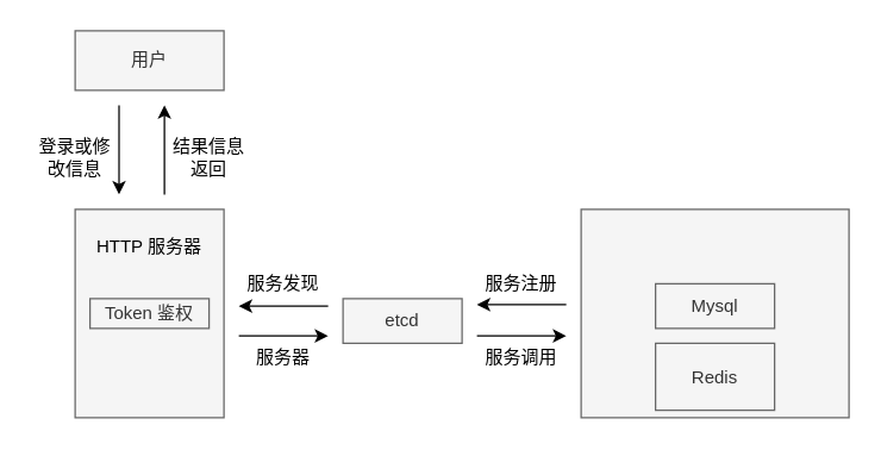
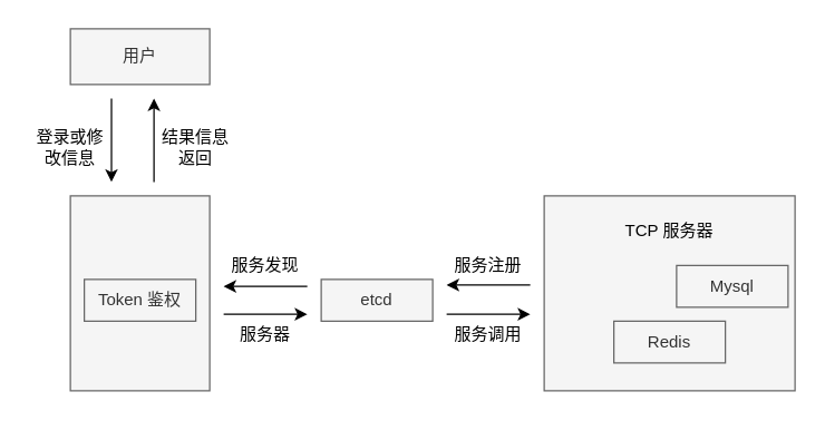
  <mxCell id="0" />
  <mxCell id="1" parent="0" />
  <mxCell id="2" value="" style="rounded=0;whiteSpace=wrap;html=1;fontColor=#333333;fillColor=#f5f5f5;strokeColor=#666666;" parent="1" vertex="1"><mxGeometry x="390" y="140" width="180" height="140" as="geometry" /></mxCell>
  <mxCell id="3" value="用户" style="rounded=0;whiteSpace=wrap;html=1;fillColor=#f5f5f5;fontColor=#333333;strokeColor=#666666;" parent="1" vertex="1"><mxGeometry x="50" y="20" width="100" height="40" as="geometry" /></mxCell>
  <mxCell id="4" value="" style="rounded=0;whiteSpace=wrap;html=1;fontColor=#333333;fillColor=#f5f5f5;strokeColor=#666666;" parent="1" vertex="1"><mxGeometry x="50" y="140" width="100" height="140" as="geometry" /></mxCell>
- <mxCell id="5" value="Mysql" style="rounded=0;whiteSpace=wrap;html=1;fillColor=#f5f5f5;fontColor=#333333;strokeColor=#666666;" parent="1" vertex="1"><mxGeometry x="440" y="190" width="80" height="30" as="geometry" /></mxCell>
- <mxCell id="6" value="Redis" style="rounded=0;whiteSpace=wrap;html=1;fillColor=#f5f5f5;fontColor=#333333;strokeColor=#666666;" parent="1" vertex="1"><mxGeometry x="440" y="230" width="80" height="45" as="geometry" /></mxCell>
+ <mxCell id="5" value="Mysql" style="rounded=0;whiteSpace=wrap;html=1;fillColor=#f5f5f5;fontColor=#333333;strokeColor=#666666;" parent="1" vertex="1"><mxGeometry x="485" y="190" width="80" height="30" as="geometry" /></mxCell>
+ <mxCell id="6" value="Redis" style="rounded=0;whiteSpace=wrap;html=1;fillColor=#f5f5f5;fontColor=#333333;strokeColor=#666666;" parent="1" vertex="1"><mxGeometry x="440" y="230" width="80" height="30" as="geometry" /></mxCell>
+ <mxCell id="7" value="TCP 服务器" style="text;html=1;align=center;verticalAlign=middle;whiteSpace=wrap;rounded=0;fontColor=#000000;" parent="1" vertex="1"><mxGeometry x="440" y="150" width="80" height="30" as="geometry" /></mxCell>
  <mxCell id="8" value="etcd" style="rounded=0;whiteSpace=wrap;html=1;fillColor=#f5f5f5;fontColor=#333333;strokeColor=#666666;" parent="1" vertex="1"><mxGeometry x="230" y="200" width="80" height="30" as="geometry" /></mxCell>
  <mxCell id="9" value="" style="endArrow=classic;html=1;fontColor=#000000;strokeColor=#000000;" parent="1" edge="1"><mxGeometry width="50" height="50" relative="1" as="geometry"><mxPoint x="380" y="204" as="sourcePoint" /><mxPoint x="320" y="204" as="targetPoint" /></mxGeometry></mxCell>
  <mxCell id="10" value="服务注册" style="text;html=1;align=center;verticalAlign=middle;whiteSpace=wrap;rounded=0;fontColor=#000000;" parent="1" vertex="1"><mxGeometry x="320" y="175" width="60" height="30" as="geometry" /></mxCell>
  <mxCell id="11" value="" style="endArrow=classic;html=1;fontColor=#000000;strokeColor=#000000;" parent="1" edge="1"><mxGeometry width="50" height="50" relative="1" as="geometry"><mxPoint x="220" y="205" as="sourcePoint" /><mxPoint x="160" y="205" as="targetPoint" /></mxGeometry></mxCell>
  <mxCell id="12" value="服务发现" style="text;html=1;align=center;verticalAlign=middle;whiteSpace=wrap;rounded=0;fontColor=#000000;" parent="1" vertex="1"><mxGeometry x="160" y="180" width="60" height="20" as="geometry" /></mxCell>
  <mxCell id="13" value="" style="endArrow=classic;html=1;fontColor=#000000;strokeColor=#000000;" parent="1" edge="1"><mxGeometry width="50" height="50" relative="1" as="geometry"><mxPoint x="160" y="225" as="sourcePoint" /><mxPoint x="220" y="225" as="targetPoint" /></mxGeometry></mxCell>
  <mxCell id="14" value="服务器" style="text;html=1;align=center;verticalAlign=middle;whiteSpace=wrap;rounded=0;fontColor=#000000;" parent="1" vertex="1"><mxGeometry x="160" y="225" width="60" height="30" as="geometry" /></mxCell>
  <mxCell id="15" value="" style="endArrow=classic;html=1;fontColor=#000000;strokeColor=#000000;" parent="1" edge="1"><mxGeometry width="50" height="50" relative="1" as="geometry"><mxPoint x="320" y="225" as="sourcePoint" /><mxPoint x="380" y="225" as="targetPoint" /></mxGeometry></mxCell>
  <mxCell id="16" value="服务调用" style="text;html=1;align=center;verticalAlign=middle;whiteSpace=wrap;rounded=0;fontColor=#000000;" parent="1" vertex="1"><mxGeometry x="320" y="225" width="60" height="30" as="geometry" /></mxCell>
- <mxCell id="17" value="Token 鉴权" style="rounded=0;whiteSpace=wrap;html=1;fillColor=#f5f5f5;fontColor=#333333;strokeColor=#666666;" parent="1" vertex="1"><mxGeometry x="60" y="200" width="80" height="20" as="geometry" /></mxCell>
- <mxCell id="18" value="HTTP 服务器" style="text;html=1;align=center;verticalAlign=middle;whiteSpace=wrap;rounded=0;fontColor=#000000;" parent="1" vertex="1"><mxGeometry x="60" y="150" width="80" height="30" as="geometry" /></mxCell>
+ <mxCell id="17" value="Token 鉴权" style="rounded=0;whiteSpace=wrap;html=1;fillColor=#f5f5f5;fontColor=#333333;strokeColor=#666666;" parent="1" vertex="1"><mxGeometry x="60" y="200" width="80" height="30" as="geometry" /></mxCell>
  <mxCell id="19" value="" style="endArrow=classic;html=1;fontColor=#000000;strokeColor=#000000;" parent="1" edge="1"><mxGeometry width="50" height="50" relative="1" as="geometry"><mxPoint x="79.5" y="70" as="sourcePoint" /><mxPoint x="79.5" y="130" as="targetPoint" /><Array as="points" /></mxGeometry></mxCell>
  <mxCell id="20" value="登录或修改信息" style="text;html=1;align=center;verticalAlign=middle;whiteSpace=wrap;rounded=0;fontColor=#000000;" parent="1" vertex="1"><mxGeometry x="20" y="90" width="60" height="30" as="geometry" /></mxCell>
  <mxCell id="21" value="" style="endArrow=classic;html=1;fontColor=#000000;strokeColor=#000000;" parent="1" edge="1"><mxGeometry width="50" height="50" relative="1" as="geometry"><mxPoint x="110" y="130" as="sourcePoint" /><mxPoint x="110" y="70" as="targetPoint" /></mxGeometry></mxCell>
  <mxCell id="22" value="结果信息返回" style="text;html=1;align=center;verticalAlign=middle;whiteSpace=wrap;rounded=0;fontColor=#000000;" parent="1" vertex="1"><mxGeometry x="110" y="90" width="60" height="30" as="geometry" /></mxCell>
